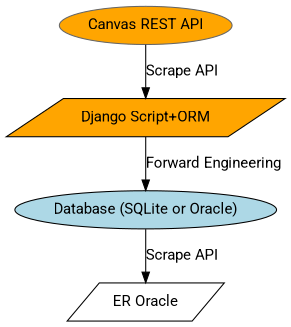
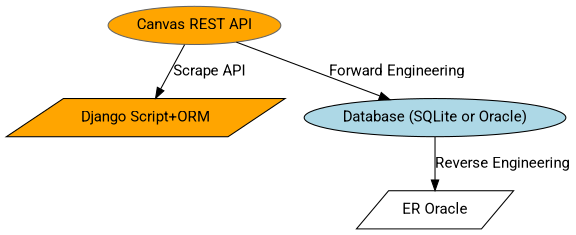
  digraph {
    fontname=Roboto
    node [color=black fillcolor=orange fontname=Roboto shape=ellipse style=filled]
    edge [fontname=Roboto style=solid]
    "Canvas REST API" [color=gray40]
    "Django Script+ORM" [shape=parallelogram]
    "Database (SQLite or Oracle)" [fillcolor=lightblue]
    n4 [fillcolor=white label="ER Oracle" shape=parallelogram]
    "Canvas REST API" -> "Django Script+ORM" [label="Scrape API"]
-   "Django Script+ORM" -> "Database (SQLite or Oracle)" [label="Forward Engineering"]
-   "Database (SQLite or Oracle)" -> n4 [label="Scrape API"]
+   "Canvas REST API" -> "Database (SQLite or Oracle)" [label="Forward Engineering"]
+   "Database (SQLite or Oracle)" -> n4 [label="Reverse Engineering"]
  }
